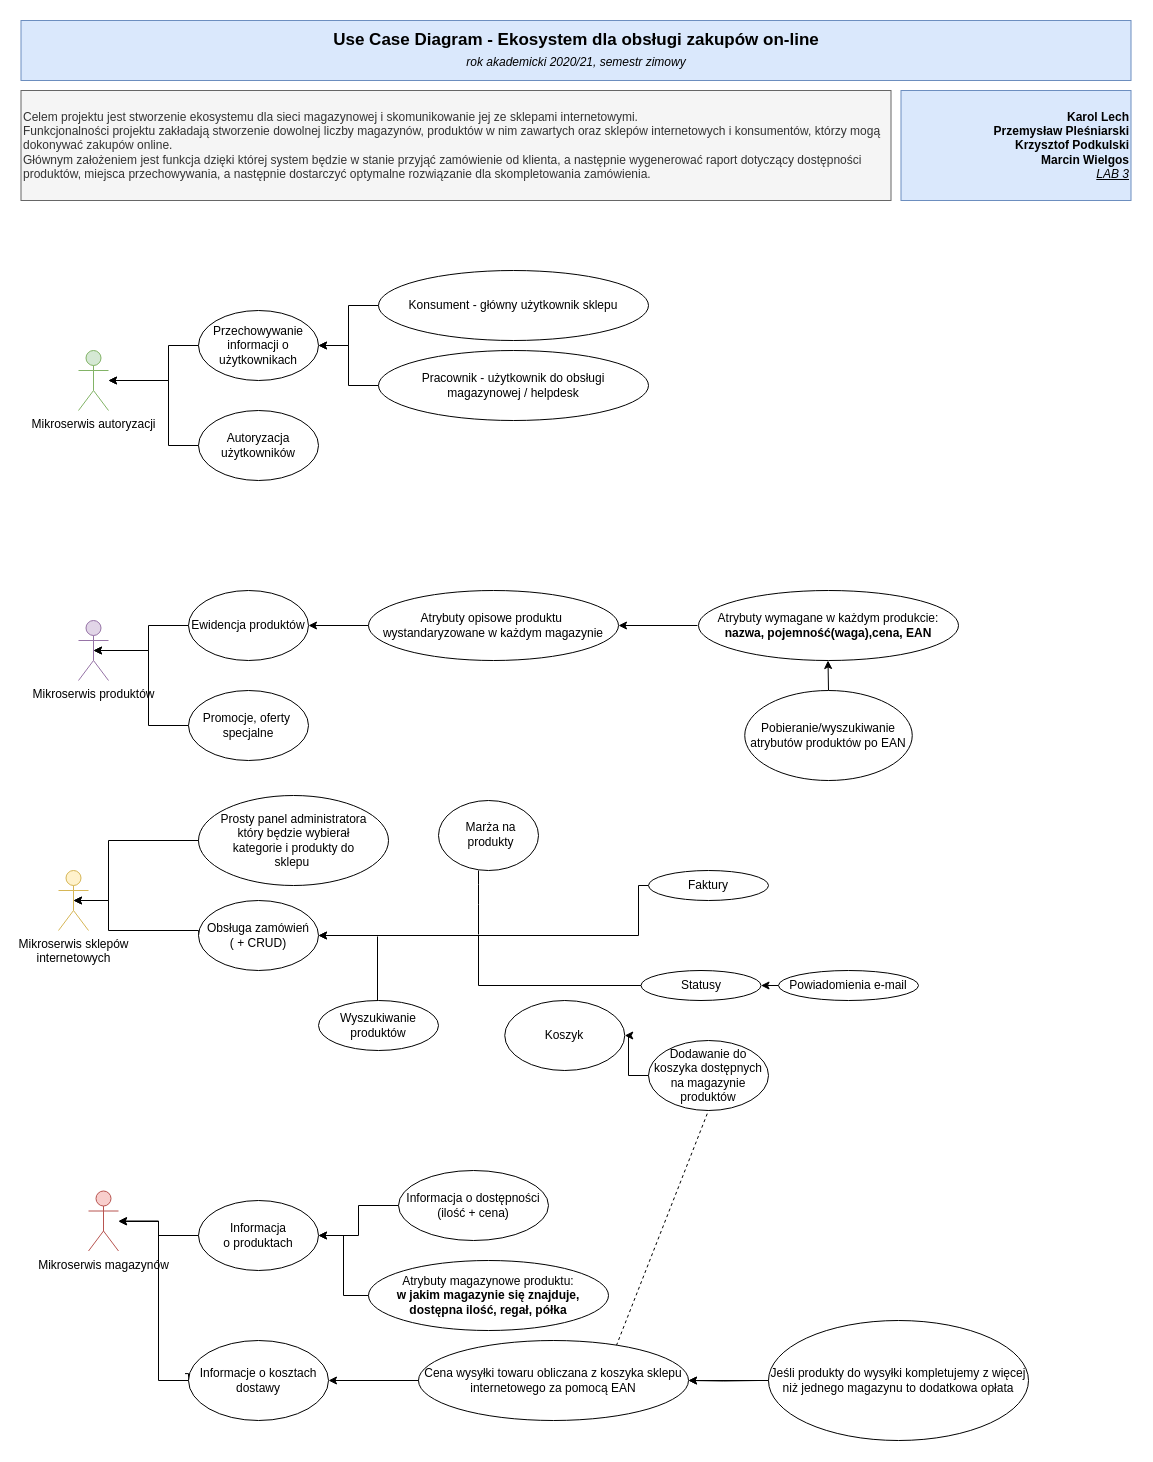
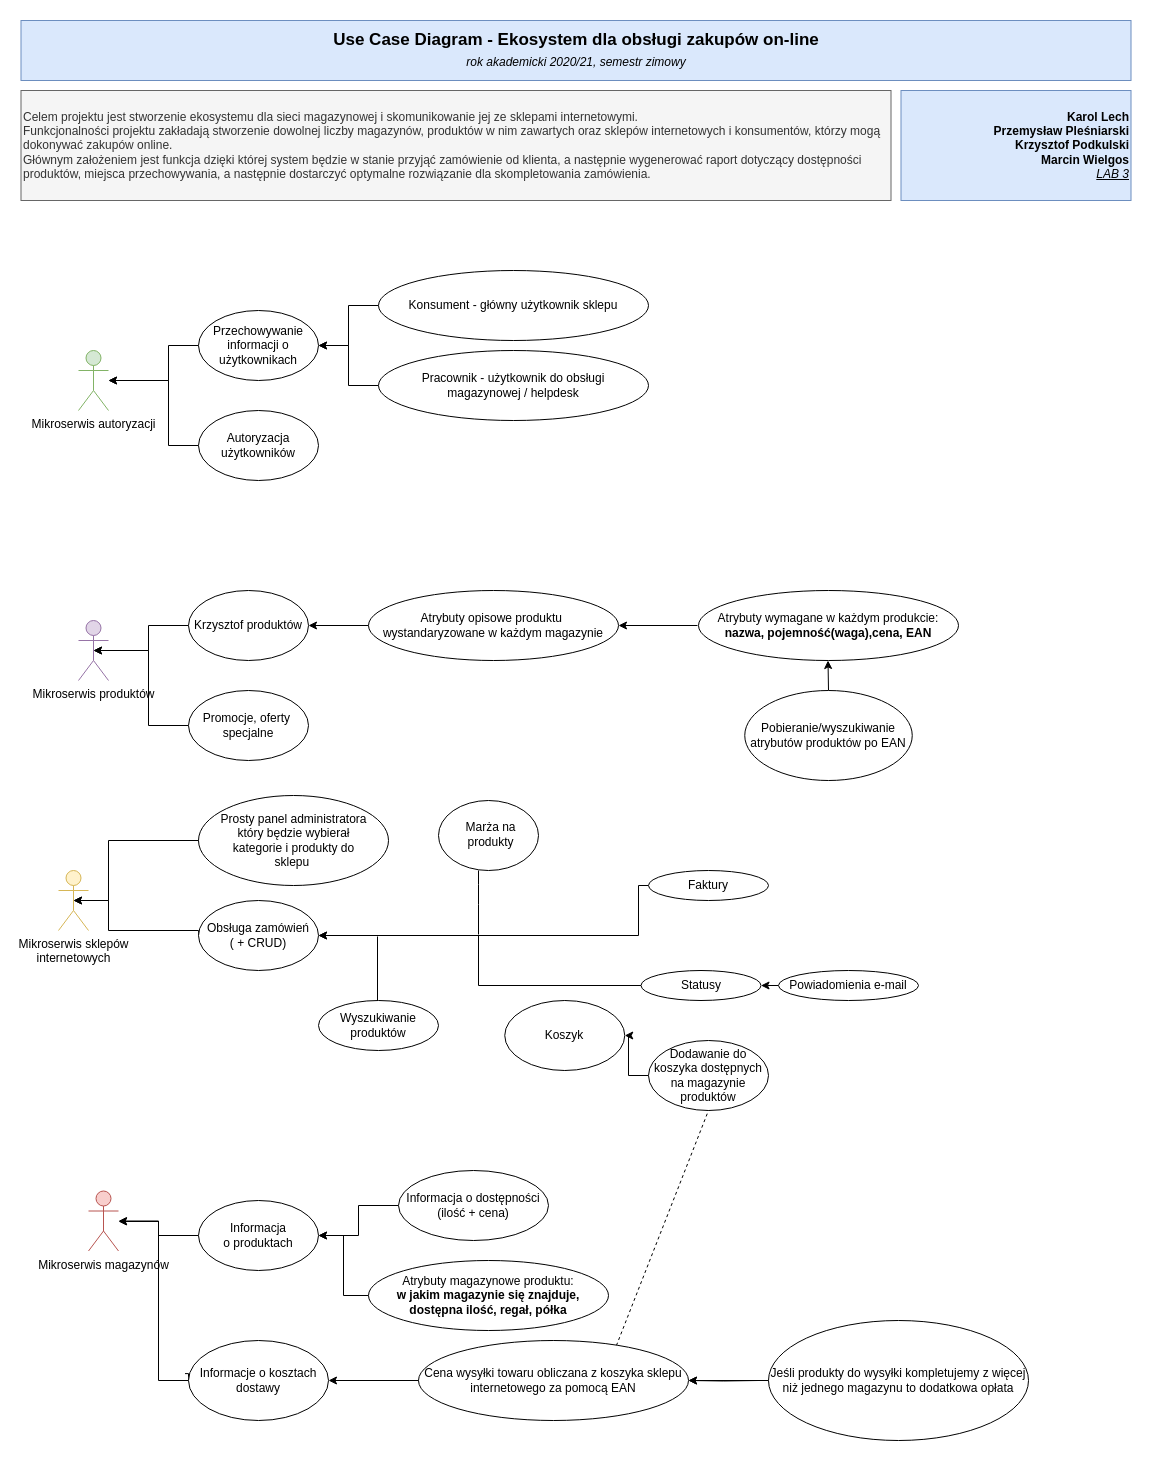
  <mxCell id="0" />
  <mxCell id="1" parent="0" />
  <mxCell id="2" value="&lt;div style=&quot;font-size: 17px&quot;&gt;&lt;b style=&quot;font-size: 17px&quot;&gt;Use Case Diagram -&amp;nbsp;&lt;/b&gt;&lt;b&gt;&lt;span lang=&quot;pl&quot; style=&quot;line-height: 115%&quot;&gt;Ekosystem dla obsługi zakupów on-line&lt;/span&gt;&lt;/b&gt;&lt;/div&gt;&lt;div&gt;&lt;i&gt;&lt;font style=&quot;font-size: 12px&quot;&gt;rok akademicki 2020/21, semestr zimowy&lt;/font&gt;&lt;/i&gt;&lt;/div&gt;" style="rounded=0;whiteSpace=wrap;html=1;fillColor=#dae8fc;strokeColor=#6c8ebf;fontFamily=Helvetica;align=center;fontSize=17;" parent="1" vertex="1"><mxGeometry x="20.5" y="20" width="1110" height="60" as="geometry" /></mxCell>
  <mxCell id="3" value="&lt;div&gt;&lt;font&gt;&lt;b&gt;Karol Lech&lt;/b&gt;&lt;/font&gt;&lt;/div&gt;&lt;div&gt;&lt;font&gt;&lt;b&gt;Przemysław Pleśniarski&lt;/b&gt;&lt;/font&gt;&lt;/div&gt;&lt;div&gt;&lt;font&gt;&lt;b&gt;Krzysztof Podkulski&lt;/b&gt;&lt;/font&gt;&lt;/div&gt;&lt;div&gt;&lt;b&gt;Marcin Wielgos&lt;/b&gt;&lt;/div&gt;&lt;div&gt;&lt;u&gt;&lt;i&gt;LAB 3&lt;/i&gt;&lt;/u&gt;&lt;/div&gt;" style="rounded=0;whiteSpace=wrap;html=1;fillColor=#dae8fc;strokeColor=#6c8ebf;align=right;fontFamily=Helvetica;labelBackgroundColor=none;labelBorderColor=none;strokeWidth=1;glass=0;shadow=0;sketch=0;" parent="1" vertex="1"><mxGeometry x="900.5" y="90" width="230" height="110" as="geometry" /></mxCell>
  <mxCell id="4" value="&lt;div&gt;Celem projektu jest stworzenie ekosystemu dla sieci magazynowej i skomunikowanie jej ze sklepami internetowymi.&amp;nbsp;&lt;/div&gt;&lt;div&gt;Funkcjonalności projektu zakładają stworzenie dowolnej liczby magazynów, produktów w nim zawartych oraz sklepów internetowych i konsumentów, którzy mogą&lt;/div&gt;&lt;div&gt;dokonywać zakupów online.&lt;/div&gt;&lt;div&gt;Głównym założeniem jest funkcja dzięki której system będzie w stanie przyjąć zamówienie od klienta, a następnie wygenerować raport dotyczący dostępności produktów, miejsca przechowywania, a następnie dostarczyć optymalne rozwiązanie dla skompletowania zamówienia.&amp;nbsp;&lt;/div&gt;" style="rounded=0;whiteSpace=wrap;html=1;align=left;fontFamily=Helvetica;labelBackgroundColor=none;labelBorderColor=none;strokeWidth=1;glass=0;shadow=0;sketch=0;fillColor=#f5f5f5;strokeColor=#666666;fontColor=#333333;" parent="1" vertex="1"><mxGeometry x="20.5" y="90" width="870" height="110" as="geometry" /></mxCell>
  <mxCell id="5" value="Mikroserwis autoryzacji" style="shape=umlActor;verticalLabelPosition=bottom;verticalAlign=top;html=1;outlineConnect=0;fillColor=#d5e8d4;strokeColor=#82b366;" parent="1" vertex="1"><mxGeometry x="78" y="350" width="30" height="60" as="geometry" /></mxCell>
  <mxCell id="6" style="edgeStyle=orthogonalEdgeStyle;rounded=0;orthogonalLoop=1;jettySize=auto;html=1;exitX=0;exitY=0.5;exitDx=0;exitDy=0;" parent="1" source="7" edge="1"><mxGeometry relative="1" as="geometry"><mxPoint x="108" y="380" as="targetPoint" /><Array as="points"><mxPoint x="168" y="345" /><mxPoint x="168" y="380" /></Array></mxGeometry></mxCell>
  <mxCell id="7" value="Przechowywanie&lt;br&gt;informacji o&lt;br&gt;użytkownikach" style="ellipse;whiteSpace=wrap;html=1;" parent="1" vertex="1"><mxGeometry x="198" y="310" width="120" height="70" as="geometry" /></mxCell>
  <mxCell id="8" style="edgeStyle=orthogonalEdgeStyle;rounded=0;orthogonalLoop=1;jettySize=auto;html=1;exitX=0;exitY=0.5;exitDx=0;exitDy=0;entryX=1;entryY=0.5;entryDx=0;entryDy=0;" parent="1" source="9" target="7" edge="1"><mxGeometry relative="1" as="geometry" /></mxCell>
  <mxCell id="9" value="Konsument - główny użytkownik sklepu" style="ellipse;whiteSpace=wrap;html=1;" parent="1" vertex="1"><mxGeometry x="378" y="270" width="270" height="70" as="geometry" /></mxCell>
  <mxCell id="10" style="edgeStyle=orthogonalEdgeStyle;rounded=0;orthogonalLoop=1;jettySize=auto;html=1;exitX=0;exitY=0.5;exitDx=0;exitDy=0;entryX=1;entryY=0.5;entryDx=0;entryDy=0;" parent="1" source="11" target="7" edge="1"><mxGeometry relative="1" as="geometry"><mxPoint x="318" y="340" as="targetPoint" /><Array as="points"><mxPoint x="348" y="385" /><mxPoint x="348" y="345" /></Array></mxGeometry></mxCell>
  <mxCell id="11" value="Pracownik - użytkownik do obsługi &lt;br&gt;magazynowej / helpdesk" style="ellipse;whiteSpace=wrap;html=1;" parent="1" vertex="1"><mxGeometry x="378" y="350" width="270" height="70" as="geometry" /></mxCell>
  <mxCell id="12" style="edgeStyle=orthogonalEdgeStyle;rounded=0;orthogonalLoop=1;jettySize=auto;html=1;exitX=0;exitY=0.5;exitDx=0;exitDy=0;" parent="1" source="13" target="5" edge="1"><mxGeometry relative="1" as="geometry"><Array as="points"><mxPoint x="168" y="445" /><mxPoint x="168" y="380" /></Array></mxGeometry></mxCell>
  <mxCell id="13" value="Autoryzacja użytkowników" style="ellipse;whiteSpace=wrap;html=1;" parent="1" vertex="1"><mxGeometry x="198" y="410" width="120" height="70" as="geometry" /></mxCell>
  <mxCell id="14" value="Mikroserwis magazynów" style="shape=umlActor;verticalLabelPosition=bottom;verticalAlign=top;html=1;outlineConnect=0;fillColor=#f8cecc;strokeColor=#b85450;" parent="1" vertex="1"><mxGeometry x="88" y="1190.5" width="30" height="60" as="geometry" /></mxCell>
  <mxCell id="15" value="Koszyk" style="ellipse;whiteSpace=wrap;html=1;" parent="1" vertex="1"><mxGeometry x="504.25" y="1000" width="120" height="70" as="geometry" /></mxCell>
  <mxCell id="16" value="Mikroserwis sklepów&lt;br&gt;internetowych" style="shape=umlActor;verticalLabelPosition=bottom;verticalAlign=top;html=1;outlineConnect=0;fillColor=#fff2cc;strokeColor=#d6b656;" parent="1" vertex="1"><mxGeometry x="58" y="870" width="30" height="60" as="geometry" /></mxCell>
  <mxCell id="17" style="edgeStyle=orthogonalEdgeStyle;rounded=0;orthogonalLoop=1;jettySize=auto;html=1;exitX=0;exitY=0.5;exitDx=0;exitDy=0;" parent="1" source="18" target="14" edge="1"><mxGeometry relative="1" as="geometry" /></mxCell>
  <mxCell id="18" value="Informacja&lt;br&gt;o produktach" style="ellipse;whiteSpace=wrap;html=1;" parent="1" vertex="1"><mxGeometry x="198" y="1200" width="120" height="70" as="geometry" /></mxCell>
  <mxCell id="19" style="edgeStyle=orthogonalEdgeStyle;rounded=0;orthogonalLoop=1;jettySize=auto;html=1;exitX=0;exitY=0.5;exitDx=0;exitDy=0;" parent="1" source="20" target="18" edge="1"><mxGeometry relative="1" as="geometry" /></mxCell>
  <mxCell id="20" value="Atrybuty magazynowe produktu:&lt;br&gt;&lt;b&gt;w jakim magazynie się znajduje, dostępna ilość, regał, półka&lt;/b&gt;" style="ellipse;whiteSpace=wrap;html=1;" parent="1" vertex="1"><mxGeometry x="368" y="1260" width="240" height="70" as="geometry" /></mxCell>
  <mxCell id="21" style="edgeStyle=orthogonalEdgeStyle;rounded=0;orthogonalLoop=1;jettySize=auto;html=1;exitX=0;exitY=0.5;exitDx=0;exitDy=0;entryX=1;entryY=0.5;entryDx=0;entryDy=0;" parent="1" source="22" target="15" edge="1"><mxGeometry relative="1" as="geometry" /></mxCell>
  <mxCell id="22" value="Dodawanie do koszyka dostępnych&lt;br&gt;na magazynie produktów" style="ellipse;whiteSpace=wrap;html=1;" parent="1" vertex="1"><mxGeometry x="648" y="1040" width="120" height="70" as="geometry" /></mxCell>
  <mxCell id="23" style="edgeStyle=orthogonalEdgeStyle;rounded=0;orthogonalLoop=1;jettySize=auto;html=1;exitX=0;exitY=0.5;exitDx=0;exitDy=0;entryX=1;entryY=0.5;entryDx=0;entryDy=0;" parent="1" source="24" target="18" edge="1"><mxGeometry relative="1" as="geometry" /></mxCell>
  <mxCell id="24" value="Informacja o dostępności&lt;br&gt;(ilość + cena)" style="ellipse;whiteSpace=wrap;html=1;" parent="1" vertex="1"><mxGeometry x="398" y="1170" width="150" height="70" as="geometry" /></mxCell>
  <mxCell id="25" value="" style="endArrow=none;dashed=1;html=1;exitX=0.733;exitY=0.063;exitDx=0;exitDy=0;entryX=0.5;entryY=1;entryDx=0;entryDy=0;exitPerimeter=0;" parent="1" source="44" target="22" edge="1"><mxGeometry width="50" height="50" relative="1" as="geometry"><mxPoint x="548" y="1170" as="sourcePoint" /><mxPoint x="598" y="1120" as="targetPoint" /></mxGeometry></mxCell>
  <mxCell id="26" style="edgeStyle=orthogonalEdgeStyle;rounded=0;orthogonalLoop=1;jettySize=auto;html=1;exitX=0;exitY=0.5;exitDx=0;exitDy=0;entryX=0.5;entryY=0.5;entryDx=0;entryDy=0;entryPerimeter=0;" parent="1" source="27" target="16" edge="1"><mxGeometry relative="1" as="geometry"><Array as="points"><mxPoint x="198" y="930" /><mxPoint x="108" y="930" /><mxPoint x="108" y="900" /></Array></mxGeometry></mxCell>
  <mxCell id="27" value="Obsługa zamówień&lt;br&gt;( + CRUD)" style="ellipse;whiteSpace=wrap;html=1;" parent="1" vertex="1"><mxGeometry x="198" y="900" width="120" height="70" as="geometry" /></mxCell>
  <mxCell id="28" style="edgeStyle=orthogonalEdgeStyle;rounded=0;orthogonalLoop=1;jettySize=auto;html=1;exitX=0;exitY=0.5;exitDx=0;exitDy=0;entryX=1;entryY=0.5;entryDx=0;entryDy=0;" parent="1" source="29" target="27" edge="1"><mxGeometry relative="1" as="geometry"><mxPoint x="318" y="994.667" as="targetPoint" /><Array as="points"><mxPoint x="638" y="935" /></Array></mxGeometry></mxCell>
  <mxCell id="29" value="Faktury" style="ellipse;whiteSpace=wrap;html=1;" parent="1" vertex="1"><mxGeometry x="648" y="870" width="120" height="30" as="geometry" /></mxCell>
  <mxCell id="30" style="edgeStyle=orthogonalEdgeStyle;rounded=0;orthogonalLoop=1;jettySize=auto;html=1;exitX=0;exitY=0.5;exitDx=0;exitDy=0;entryX=1;entryY=0.5;entryDx=0;entryDy=0;" parent="1" source="31" target="27" edge="1"><mxGeometry relative="1" as="geometry"><Array as="points"><mxPoint x="478" y="985" /><mxPoint x="478" y="935" /></Array></mxGeometry></mxCell>
  <mxCell id="31" value="Statusy" style="ellipse;whiteSpace=wrap;html=1;" parent="1" vertex="1"><mxGeometry x="640.5" y="970" width="120" height="30" as="geometry" /></mxCell>
  <mxCell id="32" style="edgeStyle=orthogonalEdgeStyle;rounded=0;orthogonalLoop=1;jettySize=auto;html=1;exitX=0;exitY=0.5;exitDx=0;exitDy=0;entryX=1;entryY=0.5;entryDx=0;entryDy=0;" parent="1" source="33" target="31" edge="1"><mxGeometry relative="1" as="geometry" /></mxCell>
  <mxCell id="33" value="Powiadomienia e-mail" style="ellipse;whiteSpace=wrap;html=1;" parent="1" vertex="1"><mxGeometry x="778" y="970" width="140" height="30" as="geometry" /></mxCell>
  <mxCell id="34" value="Mikroserwis produktów" style="shape=umlActor;verticalLabelPosition=bottom;verticalAlign=top;html=1;outlineConnect=0;fillColor=#e1d5e7;strokeColor=#9673a6;fontSize=12;" parent="1" vertex="1"><mxGeometry x="78" y="620" width="30" height="60" as="geometry" /></mxCell>
  <mxCell id="35" style="edgeStyle=orthogonalEdgeStyle;rounded=0;orthogonalLoop=1;jettySize=auto;html=1;exitX=0;exitY=0.5;exitDx=0;exitDy=0;entryX=0.5;entryY=0.5;entryDx=0;entryDy=0;entryPerimeter=0;" parent="1" source="36" target="34" edge="1"><mxGeometry relative="1" as="geometry" /></mxCell>
- <mxCell id="36" value="Ewidencja produktów" style="ellipse;whiteSpace=wrap;html=1;" parent="1" vertex="1"><mxGeometry x="188" y="590" width="120" height="70" as="geometry" /></mxCell>
+ <mxCell id="36" value="Krzysztof produktów" style="ellipse;whiteSpace=wrap;html=1;" parent="1" vertex="1"><mxGeometry x="188" y="590" width="120" height="70" as="geometry" /></mxCell>
  <mxCell id="37" style="edgeStyle=orthogonalEdgeStyle;rounded=0;orthogonalLoop=1;jettySize=auto;html=1;exitX=0;exitY=0.5;exitDx=0;exitDy=0;entryX=0.5;entryY=0.5;entryDx=0;entryDy=0;entryPerimeter=0;" parent="1" source="38" target="34" edge="1"><mxGeometry relative="1" as="geometry"><Array as="points"><mxPoint x="148" y="725" /><mxPoint x="148" y="650" /></Array></mxGeometry></mxCell>
  <mxCell id="38" value="Promocje, oferty&amp;nbsp;&lt;br&gt;specjalne" style="ellipse;whiteSpace=wrap;html=1;" parent="1" vertex="1"><mxGeometry x="188" y="690" width="120" height="70" as="geometry" /></mxCell>
  <mxCell id="39" style="edgeStyle=orthogonalEdgeStyle;rounded=0;orthogonalLoop=1;jettySize=auto;html=1;exitX=0;exitY=0.5;exitDx=0;exitDy=0;" parent="1" source="40" target="36" edge="1"><mxGeometry relative="1" as="geometry" /></mxCell>
  <mxCell id="40" value="Atrybuty opisowe produktu&amp;nbsp;&lt;br&gt;wystandaryzowane w każdym magazynie" style="ellipse;whiteSpace=wrap;html=1;" parent="1" vertex="1"><mxGeometry x="368" y="590" width="250" height="70" as="geometry" /></mxCell>
  <mxCell id="41" value="Atrybuty wymagane w każdym produkcie:&lt;br&gt;&lt;b&gt;nazwa, pojemność(waga),cena, EAN&lt;/b&gt;" style="ellipse;whiteSpace=wrap;html=1;" parent="1" vertex="1"><mxGeometry x="698" y="590" width="260" height="70" as="geometry" /></mxCell>
  <mxCell id="42" style="edgeStyle=orthogonalEdgeStyle;rounded=0;orthogonalLoop=1;jettySize=auto;html=1;exitX=0.5;exitY=0;exitDx=0;exitDy=0;entryX=1;entryY=0.5;entryDx=0;entryDy=0;" parent="1" source="44" target="47" edge="1"><mxGeometry relative="1" as="geometry"><Array as="points"><mxPoint x="548" y="1380" /></Array></mxGeometry></mxCell>
  <mxCell id="43" style="edgeStyle=orthogonalEdgeStyle;rounded=0;orthogonalLoop=1;jettySize=auto;html=1;fontSize=12;entryX=1;entryY=0.5;entryDx=0;entryDy=0;" parent="1" edge="1" target="44"><mxGeometry relative="1" as="geometry"><mxPoint x="756" y="1310" as="targetPoint" /><mxPoint x="758" y="1380" as="sourcePoint" /><Array as="points" /></mxGeometry></mxCell>
  <mxCell id="44" value="Cena wysyłki towaru obliczana z koszyka sklepu internetowego za pomocą EAN" style="ellipse;whiteSpace=wrap;html=1;" parent="1" vertex="1"><mxGeometry x="418" y="1340" width="270" height="80" as="geometry" /></mxCell>
  <mxCell id="45" value="" style="endArrow=classic;html=1;fontSize=12;entryX=1;entryY=0.5;entryDx=0;entryDy=0;" parent="1" target="40" edge="1"><mxGeometry width="50" height="50" relative="1" as="geometry"><mxPoint x="697" y="625" as="sourcePoint" /><mxPoint x="628" y="625" as="targetPoint" /><Array as="points" /></mxGeometry></mxCell>
  <mxCell id="46" style="edgeStyle=orthogonalEdgeStyle;rounded=0;orthogonalLoop=1;jettySize=auto;html=1;fontSize=12;exitX=-0.025;exitY=0.414;exitDx=0;exitDy=0;exitPerimeter=0;" parent="1" source="47" edge="1"><mxGeometry relative="1" as="geometry"><mxPoint x="118" y="1221" as="targetPoint" /><mxPoint x="188" y="1311" as="sourcePoint" /><Array as="points"><mxPoint x="188" y="1373" /><mxPoint x="188" y="1380" /><mxPoint x="158" y="1380" /><mxPoint x="158" y="1221" /></Array></mxGeometry></mxCell>
  <mxCell id="47" value="Informacje o kosztach dostawy" style="ellipse;whiteSpace=wrap;html=1;" parent="1" vertex="1"><mxGeometry x="188" y="1340" width="140" height="80" as="geometry" /></mxCell>
  <mxCell id="48" value="" style="edgeStyle=orthogonalEdgeStyle;rounded=0;orthogonalLoop=1;jettySize=auto;html=1;" edge="1" parent="1" target="44"><mxGeometry relative="1" as="geometry"><mxPoint x="748" y="1380" as="sourcePoint" /><Array as="points"><mxPoint x="768" y="1380" /><mxPoint x="768" y="1380" /></Array></mxGeometry></mxCell>
  <mxCell id="49" value="Jeśli produkty do wysyłki kompletujemy z więcej niż jednego magazynu to dodatkowa opłata" style="ellipse;whiteSpace=wrap;html=1;" parent="1" vertex="1"><mxGeometry x="768" y="1320" width="260" height="120" as="geometry" /></mxCell>
  <mxCell id="50" value="" style="endArrow=classic;html=1;" edge="1" parent="1"><mxGeometry width="50" height="50" relative="1" as="geometry"><mxPoint x="828" y="690" as="sourcePoint" /><mxPoint x="827.5" y="660" as="targetPoint" /></mxGeometry></mxCell>
  <mxCell id="51" value="Pobieranie/wyszukiwanie atrybutów produktów po EAN" style="ellipse;whiteSpace=wrap;html=1;" vertex="1" parent="1"><mxGeometry x="744.25" y="690" width="167.5" height="90" as="geometry" /></mxCell>
  <mxCell id="52" style="edgeStyle=orthogonalEdgeStyle;rounded=0;orthogonalLoop=1;jettySize=auto;html=1;entryX=0.5;entryY=0.5;entryDx=0;entryDy=0;entryPerimeter=0;" edge="1" parent="1" target="16"><mxGeometry relative="1" as="geometry"><mxPoint x="203" y="840" as="sourcePoint" /><mxPoint x="88" y="900" as="targetPoint" /><Array as="points"><mxPoint x="203" y="840" /><mxPoint x="108" y="840" /><mxPoint x="108" y="900" /></Array></mxGeometry></mxCell>
  <mxCell id="53" value="" style="ellipse;whiteSpace=wrap;html=1;" vertex="1" parent="1"><mxGeometry x="198" y="795" width="190" height="90" as="geometry" /></mxCell>
  <mxCell id="54" value="Prosty panel administratora który będzie wybierał kategorie i produkty do sklepu&amp;nbsp;" style="text;html=1;strokeColor=none;fillColor=none;align=center;verticalAlign=middle;whiteSpace=wrap;rounded=0;" vertex="1" parent="1"><mxGeometry x="215.5" y="820" width="155" height="40" as="geometry" /></mxCell>
  <mxCell id="55" value="" style="ellipse;whiteSpace=wrap;html=1;" vertex="1" parent="1"><mxGeometry x="438" y="800" width="100" height="70" as="geometry" /></mxCell>
  <mxCell id="56" value="Marża na produkty" style="text;html=1;strokeColor=none;fillColor=none;align=center;verticalAlign=middle;whiteSpace=wrap;rounded=0;" vertex="1" parent="1"><mxGeometry x="453" y="807" width="75" height="53" as="geometry" /></mxCell>
  <mxCell id="57" value="" style="endArrow=none;html=1;" edge="1" parent="1"><mxGeometry width="50" height="50" relative="1" as="geometry"><mxPoint x="478" y="934" as="sourcePoint" /><mxPoint x="478" y="870" as="targetPoint" /><Array as="points"><mxPoint x="478" y="894" /></Array></mxGeometry></mxCell>
  <mxCell id="58" value="Wyszukiwanie produktów" style="ellipse;whiteSpace=wrap;html=1;" vertex="1" parent="1"><mxGeometry x="318" y="1000" width="120" height="50" as="geometry" /></mxCell>
  <mxCell id="59" value="" style="endArrow=none;html=1;" edge="1" parent="1"><mxGeometry width="50" height="50" relative="1" as="geometry"><mxPoint x="377" y="1000" as="sourcePoint" /><mxPoint x="377" y="936" as="targetPoint" /><Array as="points" /></mxGeometry></mxCell>
